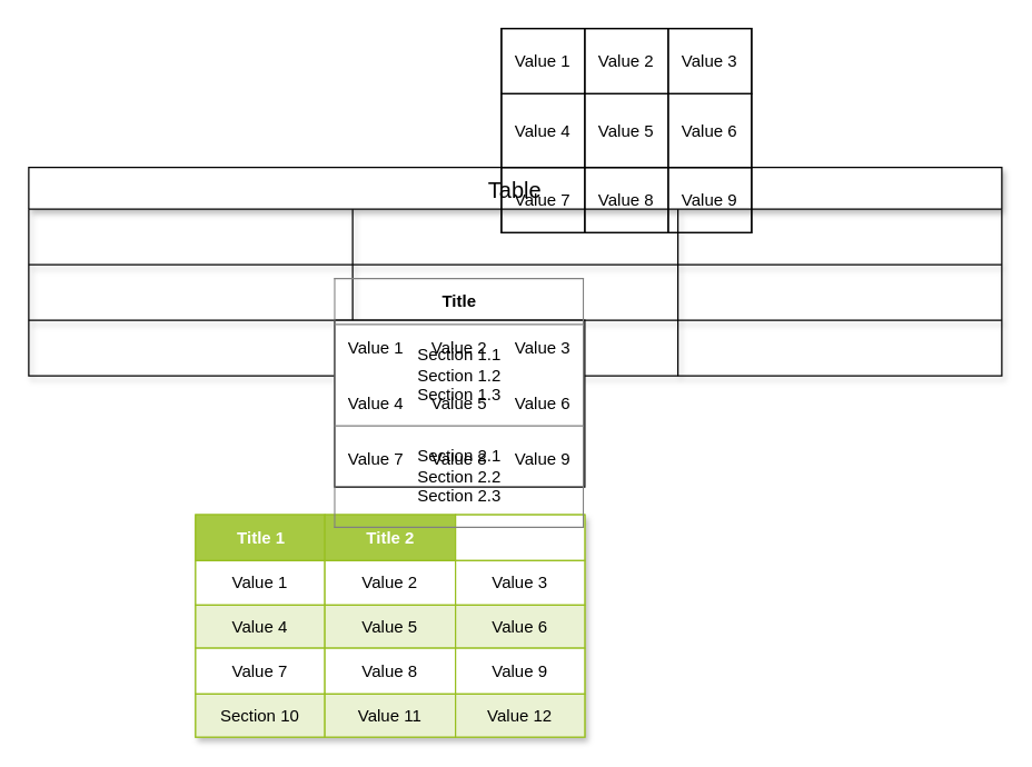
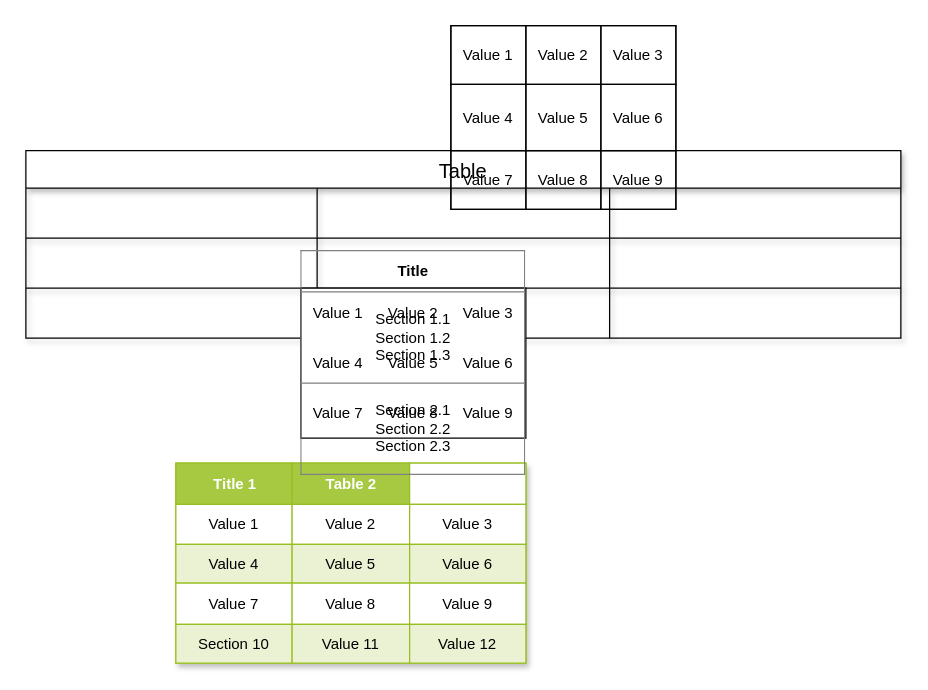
  <mxCell id="0" />
  <mxCell id="1" parent="0" />
  <mxCell id="2" value="Table" style="shape=table;startSize=30;container=1;collapsible=0;childLayout=tableLayout;strokeColor=default;fontSize=16;shadow=1;" vertex="1" parent="1"><mxGeometry x="20" y="120" width="700" height="150" as="geometry" /></mxCell>
  <mxCell id="3" value="" style="shape=tableRow;horizontal=0;startSize=0;swimlaneHead=0;swimlaneBody=0;strokeColor=inherit;top=0;left=0;bottom=0;right=0;collapsible=0;dropTarget=0;fillColor=none;points=[[0,0.5],[1,0.5]];portConstraint=eastwest;fontSize=16;" vertex="1" parent="2"><mxGeometry y="30" width="700" height="40" as="geometry" /></mxCell>
  <mxCell id="4" value="" style="shape=partialRectangle;html=1;whiteSpace=wrap;connectable=0;strokeColor=inherit;overflow=hidden;fillColor=none;top=0;left=0;bottom=0;right=0;pointerEvents=1;fontSize=16;" vertex="1" parent="3"><mxGeometry width="233" height="40" as="geometry"><mxRectangle width="233" height="40" as="alternateBounds" /></mxGeometry></mxCell>
  <mxCell id="5" value="" style="shape=partialRectangle;html=1;whiteSpace=wrap;connectable=0;strokeColor=inherit;overflow=hidden;fillColor=none;top=0;left=0;bottom=0;right=0;pointerEvents=1;fontSize=16;" vertex="1" parent="3"><mxGeometry x="233" width="234" height="40" as="geometry"><mxRectangle width="234" height="40" as="alternateBounds" /></mxGeometry></mxCell>
  <mxCell id="6" value="" style="shape=partialRectangle;html=1;whiteSpace=wrap;connectable=0;strokeColor=inherit;overflow=hidden;fillColor=none;top=0;left=0;bottom=0;right=0;pointerEvents=1;fontSize=16;" vertex="1" parent="3"><mxGeometry x="467" width="233" height="40" as="geometry"><mxRectangle width="233" height="40" as="alternateBounds" /></mxGeometry></mxCell>
  <mxCell id="7" value="" style="shape=tableRow;horizontal=0;startSize=0;swimlaneHead=0;swimlaneBody=0;strokeColor=inherit;top=0;left=0;bottom=0;right=0;collapsible=0;dropTarget=0;fillColor=none;points=[[0,0.5],[1,0.5]];portConstraint=eastwest;fontSize=16;" vertex="1" parent="2"><mxGeometry y="70" width="700" height="40" as="geometry" /></mxCell>
  <mxCell id="8" value="" style="shape=partialRectangle;html=1;whiteSpace=wrap;connectable=0;strokeColor=inherit;overflow=hidden;fillColor=none;top=0;left=0;bottom=0;right=0;pointerEvents=1;fontSize=16;" vertex="1" parent="7"><mxGeometry width="233" height="40" as="geometry"><mxRectangle width="233" height="40" as="alternateBounds" /></mxGeometry></mxCell>
  <mxCell id="9" value="" style="shape=partialRectangle;html=1;whiteSpace=wrap;connectable=0;strokeColor=inherit;overflow=hidden;fillColor=none;top=0;left=0;bottom=0;right=0;pointerEvents=1;fontSize=16;" vertex="1" parent="7"><mxGeometry x="233" width="234" height="40" as="geometry"><mxRectangle width="234" height="40" as="alternateBounds" /></mxGeometry></mxCell>
  <mxCell id="10" value="" style="shape=partialRectangle;html=1;whiteSpace=wrap;connectable=0;strokeColor=inherit;overflow=hidden;fillColor=none;top=0;left=0;bottom=0;right=0;pointerEvents=1;fontSize=16;" vertex="1" parent="7"><mxGeometry x="467" width="233" height="40" as="geometry"><mxRectangle width="233" height="40" as="alternateBounds" /></mxGeometry></mxCell>
  <mxCell id="11" value="" style="shape=tableRow;horizontal=0;startSize=0;swimlaneHead=0;swimlaneBody=0;strokeColor=inherit;top=0;left=0;bottom=0;right=0;collapsible=0;dropTarget=0;fillColor=none;points=[[0,0.5],[1,0.5]];portConstraint=eastwest;fontSize=16;" vertex="1" parent="2"><mxGeometry y="110" width="700" height="40" as="geometry" /></mxCell>
  <mxCell id="12" value="" style="shape=partialRectangle;html=1;whiteSpace=wrap;connectable=0;strokeColor=inherit;overflow=hidden;fillColor=none;top=0;left=0;bottom=0;right=0;pointerEvents=1;fontSize=16;" vertex="1" parent="11"><mxGeometry width="233" height="40" as="geometry"><mxRectangle width="233" height="40" as="alternateBounds" /></mxGeometry></mxCell>
  <mxCell id="13" value="" style="shape=partialRectangle;html=1;whiteSpace=wrap;connectable=0;strokeColor=inherit;overflow=hidden;fillColor=none;top=0;left=0;bottom=0;right=0;pointerEvents=1;fontSize=16;" vertex="1" parent="11"><mxGeometry x="233" width="234" height="40" as="geometry"><mxRectangle width="234" height="40" as="alternateBounds" /></mxGeometry></mxCell>
  <mxCell id="14" value="" style="shape=partialRectangle;html=1;whiteSpace=wrap;connectable=0;strokeColor=inherit;overflow=hidden;fillColor=none;top=0;left=0;bottom=0;right=0;pointerEvents=1;fontSize=16;" vertex="1" parent="11"><mxGeometry x="467" width="233" height="40" as="geometry"><mxRectangle width="233" height="40" as="alternateBounds" /></mxGeometry></mxCell>
  <mxCell id="15" value="Assets" style="childLayout=tableLayout;recursiveResize=0;strokeColor=#98bf21;fillColor=#A7C942;shadow=1;" vertex="1" parent="1"><mxGeometry x="140" y="370" width="280" height="160" as="geometry" /></mxCell>
  <mxCell id="16" style="shape=tableRow;horizontal=0;startSize=0;swimlaneHead=0;swimlaneBody=0;top=0;left=0;bottom=0;right=0;dropTarget=0;collapsible=0;recursiveResize=0;expand=0;fontStyle=0;strokeColor=inherit;fillColor=#ffffff;" vertex="1" parent="15"><mxGeometry width="280" height="33" as="geometry" /></mxCell>
  <mxCell id="17" value="Title 1" style="connectable=0;recursiveResize=0;strokeColor=inherit;fillColor=#A7C942;align=center;fontStyle=1;fontColor=#FFFFFF;html=1;" vertex="1" parent="16"><mxGeometry width="93" height="33" as="geometry"><mxRectangle width="93" height="33" as="alternateBounds" /></mxGeometry></mxCell>
- <mxCell id="18" value="Title 2" style="connectable=0;recursiveResize=0;strokeColor=inherit;fillColor=#A7C942;align=center;fontStyle=1;fontColor=#FFFFFF;html=1;" vertex="1" parent="16"><mxGeometry x="93" width="94" height="33" as="geometry"><mxRectangle width="94" height="33" as="alternateBounds" /></mxGeometry></mxCell>
+ <mxCell id="18" value="Table 2" style="connectable=0;recursiveResize=0;strokeColor=inherit;fillColor=#A7C942;align=center;fontStyle=1;fontColor=#FFFFFF;html=1;" vertex="1" parent="16"><mxGeometry x="93" width="94" height="33" as="geometry"><mxRectangle width="94" height="33" as="alternateBounds" /></mxGeometry></mxCell>
  <mxCell id="19" value="Title 3" style="connectable=0;recursiveResize=0;strokeColor=inherit;fillColor=#ffffff;align=center;fontStyle=1;fontColor=#FFFFFF;html=1;" vertex="1" parent="16"><mxGeometry x="187" width="93" height="33" as="geometry"><mxRectangle width="93" height="33" as="alternateBounds" /></mxGeometry></mxCell>
  <mxCell id="20" value="" style="shape=tableRow;horizontal=0;startSize=0;swimlaneHead=0;swimlaneBody=0;top=0;left=0;bottom=0;right=0;dropTarget=0;collapsible=0;recursiveResize=0;expand=0;fontStyle=0;strokeColor=inherit;fillColor=#ffffff;" vertex="1" parent="15"><mxGeometry y="33" width="280" height="32" as="geometry" /></mxCell>
  <mxCell id="21" value="Value 1" style="connectable=0;recursiveResize=0;strokeColor=inherit;fillColor=inherit;align=center;whiteSpace=wrap;html=1;" vertex="1" parent="20"><mxGeometry width="93" height="32" as="geometry"><mxRectangle width="93" height="32" as="alternateBounds" /></mxGeometry></mxCell>
  <mxCell id="22" value="Value 2" style="connectable=0;recursiveResize=0;strokeColor=inherit;fillColor=inherit;align=center;whiteSpace=wrap;html=1;" vertex="1" parent="20"><mxGeometry x="93" width="94" height="32" as="geometry"><mxRectangle width="94" height="32" as="alternateBounds" /></mxGeometry></mxCell>
  <mxCell id="23" value="Value 3" style="connectable=0;recursiveResize=0;strokeColor=inherit;fillColor=inherit;align=center;whiteSpace=wrap;html=1;" vertex="1" parent="20"><mxGeometry x="187" width="93" height="32" as="geometry"><mxRectangle width="93" height="32" as="alternateBounds" /></mxGeometry></mxCell>
  <mxCell id="24" value="" style="shape=tableRow;horizontal=0;startSize=0;swimlaneHead=0;swimlaneBody=0;top=0;left=0;bottom=0;right=0;dropTarget=0;collapsible=0;recursiveResize=0;expand=0;fontStyle=1;strokeColor=inherit;fillColor=#EAF2D3;" vertex="1" parent="15"><mxGeometry y="65" width="280" height="31" as="geometry" /></mxCell>
  <mxCell id="25" value="Value 4" style="connectable=0;recursiveResize=0;strokeColor=inherit;fillColor=inherit;whiteSpace=wrap;html=1;" vertex="1" parent="24"><mxGeometry width="93" height="31" as="geometry"><mxRectangle width="93" height="31" as="alternateBounds" /></mxGeometry></mxCell>
  <mxCell id="26" value="Value 5" style="connectable=0;recursiveResize=0;strokeColor=inherit;fillColor=inherit;whiteSpace=wrap;html=1;" vertex="1" parent="24"><mxGeometry x="93" width="94" height="31" as="geometry"><mxRectangle width="94" height="31" as="alternateBounds" /></mxGeometry></mxCell>
  <mxCell id="27" value="Value 6" style="connectable=0;recursiveResize=0;strokeColor=inherit;fillColor=inherit;whiteSpace=wrap;html=1;" vertex="1" parent="24"><mxGeometry x="187" width="93" height="31" as="geometry"><mxRectangle width="93" height="31" as="alternateBounds" /></mxGeometry></mxCell>
  <mxCell id="28" value="" style="shape=tableRow;horizontal=0;startSize=0;swimlaneHead=0;swimlaneBody=0;top=0;left=0;bottom=0;right=0;dropTarget=0;collapsible=0;recursiveResize=0;expand=0;fontStyle=0;strokeColor=inherit;fillColor=#ffffff;" vertex="1" parent="15"><mxGeometry y="96" width="280" height="33" as="geometry" /></mxCell>
  <mxCell id="29" value="Value 7" style="connectable=0;recursiveResize=0;strokeColor=inherit;fillColor=inherit;fontStyle=0;align=center;whiteSpace=wrap;html=1;" vertex="1" parent="28"><mxGeometry width="93" height="33" as="geometry"><mxRectangle width="93" height="33" as="alternateBounds" /></mxGeometry></mxCell>
  <mxCell id="30" value="Value 8" style="connectable=0;recursiveResize=0;strokeColor=inherit;fillColor=inherit;fontStyle=0;align=center;whiteSpace=wrap;html=1;" vertex="1" parent="28"><mxGeometry x="93" width="94" height="33" as="geometry"><mxRectangle width="94" height="33" as="alternateBounds" /></mxGeometry></mxCell>
  <mxCell id="31" value="Value 9" style="connectable=0;recursiveResize=0;strokeColor=inherit;fillColor=inherit;fontStyle=0;align=center;whiteSpace=wrap;html=1;" vertex="1" parent="28"><mxGeometry x="187" width="93" height="33" as="geometry"><mxRectangle width="93" height="33" as="alternateBounds" /></mxGeometry></mxCell>
  <mxCell id="32" value="" style="shape=tableRow;horizontal=0;startSize=0;swimlaneHead=0;swimlaneBody=0;top=0;left=0;bottom=0;right=0;dropTarget=0;collapsible=0;recursiveResize=0;expand=0;fontStyle=1;strokeColor=inherit;fillColor=#EAF2D3;" vertex="1" parent="15"><mxGeometry y="129" width="280" height="31" as="geometry" /></mxCell>
  <mxCell id="33" value="Section 10" style="connectable=0;recursiveResize=0;strokeColor=inherit;fillColor=inherit;whiteSpace=wrap;html=1;" vertex="1" parent="32"><mxGeometry width="93" height="31" as="geometry"><mxRectangle width="93" height="31" as="alternateBounds" /></mxGeometry></mxCell>
  <mxCell id="34" value="Value 11" style="connectable=0;recursiveResize=0;strokeColor=inherit;fillColor=inherit;whiteSpace=wrap;html=1;" vertex="1" parent="32"><mxGeometry x="93" width="94" height="31" as="geometry"><mxRectangle width="94" height="31" as="alternateBounds" /></mxGeometry></mxCell>
  <mxCell id="35" value="Value 12" style="connectable=0;recursiveResize=0;strokeColor=inherit;fillColor=inherit;whiteSpace=wrap;html=1;" vertex="1" parent="32"><mxGeometry x="187" width="93" height="31" as="geometry"><mxRectangle width="93" height="31" as="alternateBounds" /></mxGeometry></mxCell>
  <mxCell id="36" value="&lt;ul&gt;&lt;li&gt;Value 1&lt;/li&gt;&lt;li&gt;Value 2&lt;/li&gt;&lt;li&gt;Value 3&lt;/li&gt;&lt;/ul&gt;" style="text;strokeColor=none;fillColor=none;html=1;whiteSpace=wrap;verticalAlign=middle;overflow=hidden;" vertex="1" parent="1"><mxGeometry x="280" y="250" width="100" height="80" as="geometry" /></mxCell>
  <mxCell id="37" value="&lt;ol&gt;&lt;li&gt;Value 1&lt;/li&gt;&lt;li&gt;Value 2&lt;/li&gt;&lt;li&gt;Value 3&lt;/li&gt;&lt;/ol&gt;" style="text;strokeColor=none;fillColor=none;html=1;whiteSpace=wrap;verticalAlign=middle;overflow=hidden;" vertex="1" parent="1"><mxGeometry x="280" y="250" width="100" height="80" as="geometry" /></mxCell>
  <mxCell id="38" value="" style="shape=table;html=1;whiteSpace=wrap;startSize=0;container=1;collapsible=0;childLayout=tableLayout;columnLines=0;rowLines=0;fontSize=16;strokeColor=default;" vertex="1" parent="1"><mxGeometry x="240" y="230" width="180" height="120" as="geometry" /></mxCell>
  <mxCell id="39" value="" style="shape=tableRow;horizontal=0;startSize=0;swimlaneHead=0;swimlaneBody=0;top=0;left=0;bottom=0;right=0;collapsible=0;dropTarget=0;fillColor=none;points=[[0,0.5],[1,0.5]];portConstraint=eastwest;fontSize=16;strokeColor=inherit;" vertex="1" parent="38"><mxGeometry width="180" height="40" as="geometry" /></mxCell>
  <mxCell id="40" value="Value 1" style="shape=partialRectangle;html=1;whiteSpace=wrap;connectable=0;fillColor=none;top=0;left=0;bottom=0;right=0;overflow=hidden;fontSize=12;strokeColor=inherit;" vertex="1" parent="39"><mxGeometry width="60" height="40" as="geometry"><mxRectangle width="60" height="40" as="alternateBounds" /></mxGeometry></mxCell>
  <mxCell id="41" value="Value 2" style="shape=partialRectangle;html=1;whiteSpace=wrap;connectable=0;fillColor=none;top=0;left=0;bottom=0;right=0;overflow=hidden;fontSize=12;strokeColor=inherit;" vertex="1" parent="39"><mxGeometry x="60" width="60" height="40" as="geometry"><mxRectangle width="60" height="40" as="alternateBounds" /></mxGeometry></mxCell>
  <mxCell id="42" value="Value 3" style="shape=partialRectangle;html=1;whiteSpace=wrap;connectable=0;fillColor=none;top=0;left=0;bottom=0;right=0;overflow=hidden;fontSize=12;strokeColor=inherit;" vertex="1" parent="39"><mxGeometry x="120" width="60" height="40" as="geometry"><mxRectangle width="60" height="40" as="alternateBounds" /></mxGeometry></mxCell>
  <mxCell id="43" value="" style="shape=tableRow;horizontal=0;startSize=0;swimlaneHead=0;swimlaneBody=0;top=0;left=0;bottom=0;right=0;collapsible=0;dropTarget=0;fillColor=none;points=[[0,0.5],[1,0.5]];portConstraint=eastwest;fontSize=16;strokeColor=inherit;" vertex="1" parent="38"><mxGeometry y="40" width="180" height="40" as="geometry" /></mxCell>
  <mxCell id="44" value="Value 4" style="shape=partialRectangle;html=1;whiteSpace=wrap;connectable=0;fillColor=none;top=0;left=0;bottom=0;right=0;overflow=hidden;fontSize=12;strokeColor=inherit;" vertex="1" parent="43"><mxGeometry width="60" height="40" as="geometry"><mxRectangle width="60" height="40" as="alternateBounds" /></mxGeometry></mxCell>
  <mxCell id="45" value="Value 5" style="shape=partialRectangle;html=1;whiteSpace=wrap;connectable=0;fillColor=none;top=0;left=0;bottom=0;right=0;overflow=hidden;fontSize=12;strokeColor=inherit;" vertex="1" parent="43"><mxGeometry x="60" width="60" height="40" as="geometry"><mxRectangle width="60" height="40" as="alternateBounds" /></mxGeometry></mxCell>
  <mxCell id="46" value="Value 6" style="shape=partialRectangle;html=1;whiteSpace=wrap;connectable=0;fillColor=none;top=0;left=0;bottom=0;right=0;overflow=hidden;fontSize=12;strokeColor=inherit;" vertex="1" parent="43"><mxGeometry x="120" width="60" height="40" as="geometry"><mxRectangle width="60" height="40" as="alternateBounds" /></mxGeometry></mxCell>
  <mxCell id="47" value="" style="shape=tableRow;horizontal=0;startSize=0;swimlaneHead=0;swimlaneBody=0;top=0;left=0;bottom=0;right=0;collapsible=0;dropTarget=0;fillColor=none;points=[[0,0.5],[1,0.5]];portConstraint=eastwest;fontSize=16;strokeColor=inherit;" vertex="1" parent="38"><mxGeometry y="80" width="180" height="40" as="geometry" /></mxCell>
  <mxCell id="48" value="Value 7" style="shape=partialRectangle;html=1;whiteSpace=wrap;connectable=0;fillColor=none;top=0;left=0;bottom=0;right=0;overflow=hidden;fontSize=12;strokeColor=inherit;" vertex="1" parent="47"><mxGeometry width="60" height="40" as="geometry"><mxRectangle width="60" height="40" as="alternateBounds" /></mxGeometry></mxCell>
  <mxCell id="49" value="Value 8" style="shape=partialRectangle;html=1;whiteSpace=wrap;connectable=0;fillColor=none;top=0;left=0;bottom=0;right=0;overflow=hidden;fontSize=12;strokeColor=inherit;" vertex="1" parent="47"><mxGeometry x="60" width="60" height="40" as="geometry"><mxRectangle width="60" height="40" as="alternateBounds" /></mxGeometry></mxCell>
  <mxCell id="50" value="Value 9" style="shape=partialRectangle;html=1;whiteSpace=wrap;connectable=0;fillColor=none;top=0;left=0;bottom=0;right=0;overflow=hidden;fontSize=12;strokeColor=inherit;" vertex="1" parent="47"><mxGeometry x="120" width="60" height="40" as="geometry"><mxRectangle width="60" height="40" as="alternateBounds" /></mxGeometry></mxCell>
  <mxCell id="51" value="&lt;table border=&quot;1&quot; width=&quot;100%&quot; height=&quot;100%&quot; cellpadding=&quot;4&quot; style=&quot;width:100%;height:100%;border-collapse:collapse;&quot;&gt;&lt;tr&gt;&lt;th align=&quot;center&quot;&gt;&lt;b&gt;Title&lt;/b&gt;&lt;/th&gt;&lt;/tr&gt;&lt;tr&gt;&lt;td align=&quot;center&quot;&gt;Section 1.1&#10;Section 1.2&#10;Section 1.3&lt;/td&gt;&lt;/tr&gt;&lt;tr&gt;&lt;td align=&quot;center&quot;&gt;Section 2.1&#10;Section 2.2&#10;Section 2.3&lt;/td&gt;&lt;/tr&gt;&lt;/table&gt;" style="text;html=1;whiteSpace=wrap;strokeColor=none;fillColor=none;overflow=fill;" vertex="1" parent="1"><mxGeometry x="240" y="200" width="180" height="180" as="geometry" /></mxCell>
  <mxCell id="52" value="" style="childLayout=tableLayout;recursiveResize=0;shadow=0;fillColor=none;" vertex="1" parent="1"><mxGeometry x="360" y="20" width="180" height="147" as="geometry" /></mxCell>
  <mxCell id="53" value="" style="shape=tableRow;horizontal=0;startSize=0;swimlaneHead=0;swimlaneBody=0;top=0;left=0;bottom=0;right=0;dropTarget=0;collapsible=0;recursiveResize=0;expand=0;fontStyle=0;fillColor=none;strokeColor=inherit;" vertex="1" parent="52"><mxGeometry width="180" height="47" as="geometry" /></mxCell>
  <mxCell id="54" value="Value 1" style="connectable=0;recursiveResize=0;strokeColor=inherit;fillColor=none;align=center;whiteSpace=wrap;html=1;" vertex="1" parent="53"><mxGeometry width="60" height="47" as="geometry"><mxRectangle width="60" height="47" as="alternateBounds" /></mxGeometry></mxCell>
  <mxCell id="55" value="Value 2" style="connectable=0;recursiveResize=0;strokeColor=inherit;fillColor=none;align=center;whiteSpace=wrap;html=1;" vertex="1" parent="53"><mxGeometry x="60" width="60" height="47" as="geometry"><mxRectangle width="60" height="47" as="alternateBounds" /></mxGeometry></mxCell>
  <mxCell id="56" value="Value 3" style="connectable=0;recursiveResize=0;strokeColor=inherit;fillColor=none;align=center;whiteSpace=wrap;html=1;" vertex="1" parent="53"><mxGeometry x="120" width="60" height="47" as="geometry"><mxRectangle width="60" height="47" as="alternateBounds" /></mxGeometry></mxCell>
  <mxCell id="57" style="shape=tableRow;horizontal=0;startSize=0;swimlaneHead=0;swimlaneBody=0;top=0;left=0;bottom=0;right=0;dropTarget=0;collapsible=0;recursiveResize=0;expand=0;fontStyle=0;fillColor=none;strokeColor=inherit;" vertex="1" parent="52"><mxGeometry y="47" width="180" height="53" as="geometry" /></mxCell>
  <mxCell id="58" value="Value 4" style="connectable=0;recursiveResize=0;strokeColor=inherit;fillColor=none;align=center;whiteSpace=wrap;html=1;" vertex="1" parent="57"><mxGeometry width="60" height="53" as="geometry"><mxRectangle width="60" height="53" as="alternateBounds" /></mxGeometry></mxCell>
  <mxCell id="59" value="Value 5" style="connectable=0;recursiveResize=0;strokeColor=inherit;fillColor=none;align=center;whiteSpace=wrap;html=1;" vertex="1" parent="57"><mxGeometry x="60" width="60" height="53" as="geometry"><mxRectangle width="60" height="53" as="alternateBounds" /></mxGeometry></mxCell>
  <mxCell id="60" value="Value 6" style="connectable=0;recursiveResize=0;strokeColor=inherit;fillColor=none;align=center;whiteSpace=wrap;html=1;" vertex="1" parent="57"><mxGeometry x="120" width="60" height="53" as="geometry"><mxRectangle width="60" height="53" as="alternateBounds" /></mxGeometry></mxCell>
  <mxCell id="61" style="shape=tableRow;horizontal=0;startSize=0;swimlaneHead=0;swimlaneBody=0;top=0;left=0;bottom=0;right=0;dropTarget=0;collapsible=0;recursiveResize=0;expand=0;fontStyle=0;fillColor=none;strokeColor=inherit;" vertex="1" parent="52"><mxGeometry y="100" width="180" height="47" as="geometry" /></mxCell>
  <mxCell id="62" value="Value 7" style="connectable=0;recursiveResize=0;strokeColor=inherit;fillColor=none;align=center;whiteSpace=wrap;html=1;" vertex="1" parent="61"><mxGeometry width="60" height="47" as="geometry"><mxRectangle width="60" height="47" as="alternateBounds" /></mxGeometry></mxCell>
  <mxCell id="63" value="Value 8" style="connectable=0;recursiveResize=0;strokeColor=inherit;fillColor=none;align=center;whiteSpace=wrap;html=1;" vertex="1" parent="61"><mxGeometry x="60" width="60" height="47" as="geometry"><mxRectangle width="60" height="47" as="alternateBounds" /></mxGeometry></mxCell>
  <mxCell id="64" value="Value 9" style="connectable=0;recursiveResize=0;strokeColor=inherit;fillColor=none;align=center;whiteSpace=wrap;html=1;" vertex="1" parent="61"><mxGeometry x="120" width="60" height="47" as="geometry"><mxRectangle width="60" height="47" as="alternateBounds" /></mxGeometry></mxCell>
